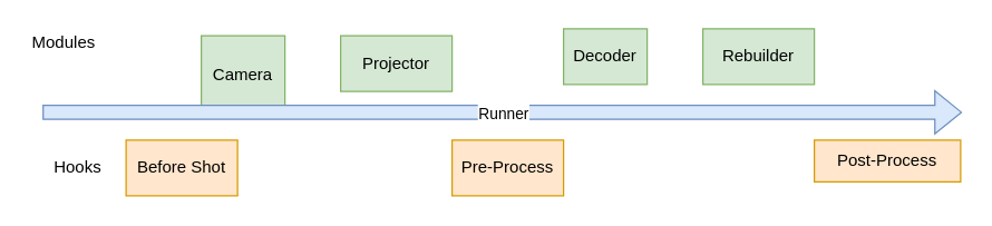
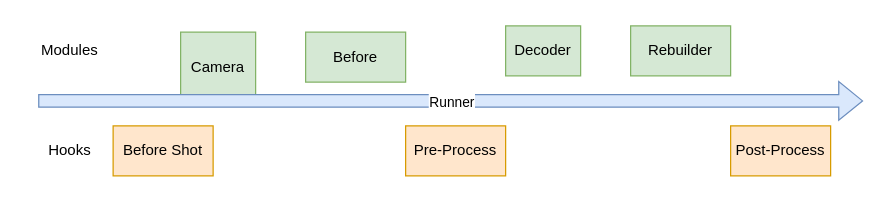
  <mxCell id="0" />
  <mxCell id="1" parent="0" />
  <mxCell id="2" value="Camera" style="rounded=0;whiteSpace=wrap;html=1;fillColor=#d5e8d4;strokeColor=#82b366;" vertex="1" parent="1"><mxGeometry x="144" y="25" width="60" height="55" as="geometry" /></mxCell>
- <mxCell id="3" value="Projector" style="rounded=0;whiteSpace=wrap;html=1;fillColor=#d5e8d4;strokeColor=#82b366;" vertex="1" parent="1"><mxGeometry x="244" y="25" width="80" height="40" as="geometry" /></mxCell>
+ <mxCell id="3" value="Before" style="rounded=0;whiteSpace=wrap;html=1;fillColor=#d5e8d4;strokeColor=#82b366;" vertex="1" parent="1"><mxGeometry x="244" y="25" width="80" height="40" as="geometry" /></mxCell>
  <mxCell id="4" value="Decoder" style="rounded=0;whiteSpace=wrap;html=1;fillColor=#d5e8d4;strokeColor=#82b366;" vertex="1" parent="1"><mxGeometry x="404" y="20" width="60" height="40" as="geometry" /></mxCell>
- <mxCell id="5" value="Modules" style="text;html=1;align=center;verticalAlign=middle;resizable=0;points=[];autosize=1;strokeColor=none;fillColor=none;" vertex="1" parent="1"><mxGeometry x="10" y="15" width="70" height="30" as="geometry" /></mxCell>
+ <mxCell id="5" value="Modules" style="text;html=1;align=center;verticalAlign=middle;resizable=0;points=[];autosize=1;strokeColor=none;fillColor=none;" vertex="1" parent="1"><mxGeometry x="20" y="25" width="70" height="30" as="geometry" /></mxCell>
  <mxCell id="6" value="" style="shape=flexArrow;endArrow=classic;html=1;rounded=0;fillColor=#dae8fc;strokeColor=#6c8ebf;" edge="1" parent="1"><mxGeometry width="50" height="50" relative="1" as="geometry"><mxPoint x="30" y="80" as="sourcePoint" /><mxPoint x="690" y="80" as="targetPoint" /></mxGeometry></mxCell>
  <mxCell id="7" value="Runner" style="edgeLabel;html=1;align=center;verticalAlign=middle;resizable=0;points=[];" vertex="1" connectable="0" parent="6"><mxGeometry x="-0.118" y="-1" relative="1" as="geometry"><mxPoint x="39" y="-1" as="offset" /></mxGeometry></mxCell>
  <mxCell id="8" value="Rebuilder" style="rounded=0;whiteSpace=wrap;html=1;fillColor=#d5e8d4;strokeColor=#82b366;" vertex="1" parent="1"><mxGeometry x="504" y="20" width="80" height="40" as="geometry" /></mxCell>
  <mxCell id="9" value="Hooks" style="text;html=1;align=center;verticalAlign=middle;resizable=0;points=[];autosize=1;strokeColor=none;fillColor=none;" vertex="1" parent="1"><mxGeometry x="25" y="105" width="60" height="30" as="geometry" /></mxCell>
  <mxCell id="10" value="Before Shot" style="rounded=0;whiteSpace=wrap;html=1;fillColor=#ffe6cc;strokeColor=#d79b00;" vertex="1" parent="1"><mxGeometry x="90" y="100" width="80" height="40" as="geometry" /></mxCell>
  <mxCell id="11" value="Pre-Process" style="rounded=0;whiteSpace=wrap;html=1;fillColor=#ffe6cc;strokeColor=#d79b00;" vertex="1" parent="1"><mxGeometry x="324" y="100" width="80" height="40" as="geometry" /></mxCell>
- <mxCell id="12" value="Post-Process" style="rounded=0;whiteSpace=wrap;html=1;fillColor=#ffe6cc;strokeColor=#d79b00;" vertex="1" parent="1"><mxGeometry x="584" y="100" width="105" height="30" as="geometry" /></mxCell>
+ <mxCell id="12" value="Post-Process" style="rounded=0;whiteSpace=wrap;html=1;fillColor=#ffe6cc;strokeColor=#d79b00;" vertex="1" parent="1"><mxGeometry x="584" y="100" width="80" height="40" as="geometry" /></mxCell>
